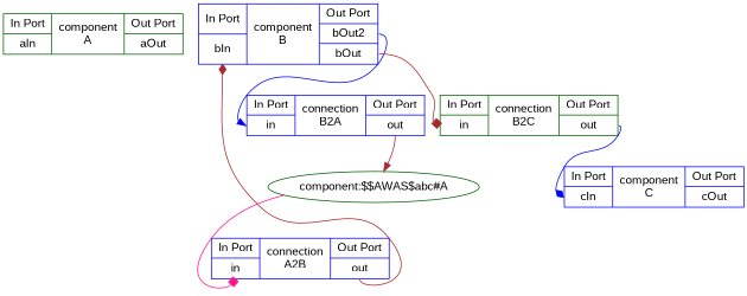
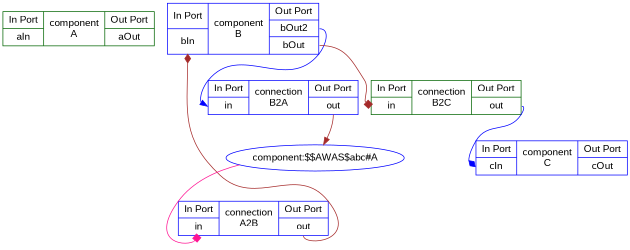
  digraph {
    rankdir=TB
    fontname="Liberation Sans"
    node [shape=record color=blue fontname="Liberation Sans"]
    edge [headport=in tailport=out color=brown arrowhead=normal fontname="Liberation Sans"]
    n1 [label="{In Port|<aIn>aIn} |component\nA|{Out Port|<aOut>aOut} " color=darkgreen]
    n2 [label="{In Port|<bIn>bIn} |component\nB|{Out Port|<bOut2>bOut2|<bOut>bOut} "]
    n3 [label="{In Port|<in>in} |connection\nB2A|{Out Port|<out>out} "]
    n4 [label="{In Port|<in>in} |connection\nB2C|{Out Port|<out>out} " color=darkgreen]
    n5 [label="{In Port|<cIn>cIn} |component\nC|{Out Port|<cOut>cOut} "]
    n6 [label="{In Port|<in>in} |connection\nA2B|{Out Port|<out>out} "]
-   "component:$$AWAS$abc#A" [color=darkgreen shape=""]
+   "component:$$AWAS$abc#A" [shape=""]
    n2 -> n3 [tailport=bOut2 color=blue]
    n2 -> n4 [tailport=bOut arrowhead=box]
    n3 -> "component:$$AWAS$abc#A" [headport=aIn]
    n4 -> n5 [headport=cIn color=blue arrowhead=diamond]
    n6 -> n2 [headport=bIn arrowhead=diamond]
    "component:$$AWAS$abc#A" -> n6 [tailport=aOut color=deeppink arrowhead=box]
  }
